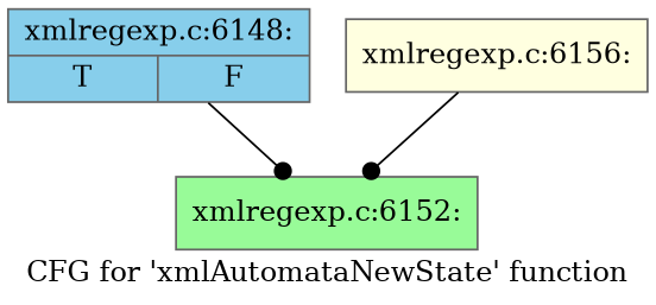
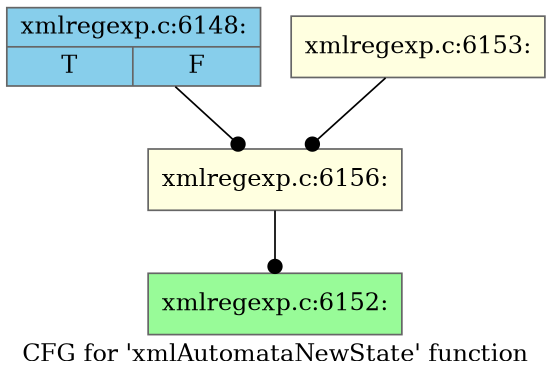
  digraph {
    label="CFG for 'xmlAutomataNewState' function"
    node [color=gray40 fillcolor=lightyellow shape=record style=filled]
    edge [arrowhead=dot]
    n1 [fillcolor=skyblue label="{xmlregexp.c:6148:|{<s0>T|<s1>F}}"]
    n2 [fillcolor=palegreen label="{xmlregexp.c:6152:}"]
+   n3 [label="{xmlregexp.c:6153:}"]
    n4 [label="{xmlregexp.c:6156:}"]
-   n1 -> n2
+   n1 -> n4
+   n3 -> n4
    n4 -> n2
  }
